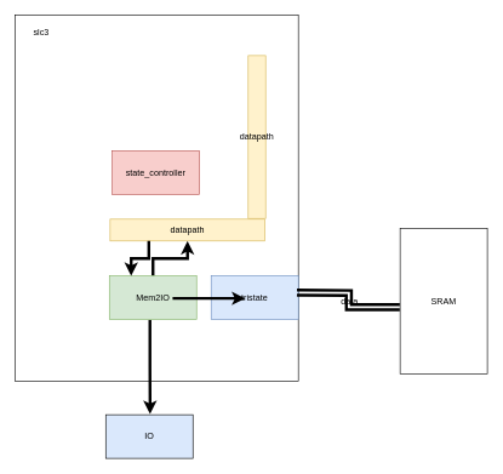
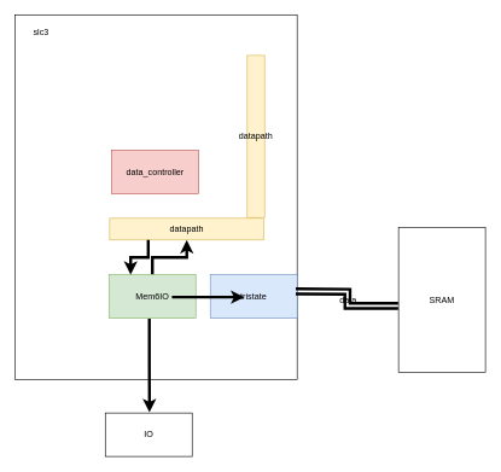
  <mxCell id="0" />
  <mxCell id="1" parent="0" />
  <mxCell id="2" value="" style="rounded=0;whiteSpace=wrap;html=1;" vertex="1" parent="1"><mxGeometry x="20" y="20" width="390" height="504" as="geometry" /></mxCell>
  <mxCell id="3" value="slc3" style="text;html=1;align=center;verticalAlign=middle;resizable=0;points=[];autosize=1;strokeColor=none;fillColor=none;" vertex="1" parent="1"><mxGeometry x="36" y="34" width="40" height="20" as="geometry" /></mxCell>
  <mxCell id="4" value="SRAM" style="whiteSpace=wrap;html=1;" vertex="1" parent="1"><mxGeometry x="550" y="314" width="120" height="200" as="geometry" /></mxCell>
  <mxCell id="5" value="" style="edgeStyle=orthogonalEdgeStyle;rounded=0;orthogonalLoop=1;jettySize=auto;html=1;strokeWidth=4;" edge="1" parent="1" source="6" target="9"><mxGeometry relative="1" as="geometry" /></mxCell>
- <mxCell id="6" value="Mem2IO" style="whiteSpace=wrap;html=1;fillColor=#d5e8d4;strokeColor=#82b366;" vertex="1" parent="1"><mxGeometry x="150" y="379" width="120" height="60" as="geometry" /></mxCell>
- <mxCell id="7" value="state_controller" style="whiteSpace=wrap;html=1;fillColor=#f8cecc;strokeColor=#b85450;" vertex="1" parent="1"><mxGeometry x="154" y="207" width="120" height="60" as="geometry" /></mxCell>
+ <mxCell id="6" value="Mem6IO" style="whiteSpace=wrap;html=1;fillColor=#d5e8d4;strokeColor=#82b366;" vertex="1" parent="1"><mxGeometry x="150" y="379" width="120" height="60" as="geometry" /></mxCell>
+ <mxCell id="7" value="data_controller" style="whiteSpace=wrap;html=1;fillColor=#f8cecc;strokeColor=#b85450;" vertex="1" parent="1"><mxGeometry x="154" y="207" width="120" height="60" as="geometry" /></mxCell>
  <mxCell id="8" value="tristate" style="whiteSpace=wrap;html=1;fillColor=#dae8fc;strokeColor=#6c8ebf;" vertex="1" parent="1"><mxGeometry x="290" y="379" width="120" height="60" as="geometry" /></mxCell>
  <mxCell id="9" value="datapath" style="whiteSpace=wrap;html=1;fillColor=#fff2cc;strokeColor=#d6b656;" vertex="1" parent="1"><mxGeometry x="151" y="301" width="213" height="30" as="geometry" /></mxCell>
  <mxCell id="10" value="data" style="text;html=1;align=center;verticalAlign=middle;resizable=0;points=[];autosize=1;strokeColor=none;fillColor=none;" vertex="1" parent="1"><mxGeometry x="460" y="404" width="40" height="20" as="geometry" /></mxCell>
  <mxCell id="11" value="" style="shape=link;html=1;rounded=0;strokeWidth=4;edgeStyle=orthogonalEdgeStyle;entryX=-0.004;entryY=0.54;entryDx=0;entryDy=0;entryPerimeter=0;" edge="1" parent="1" target="4"><mxGeometry width="100" relative="1" as="geometry"><mxPoint x="408" y="402" as="sourcePoint" /><mxPoint x="528" y="399" as="targetPoint" /></mxGeometry></mxCell>
  <mxCell id="12" value="datapath" style="whiteSpace=wrap;html=1;fillColor=#fff2cc;strokeColor=#d6b656;" vertex="1" parent="1"><mxGeometry x="341" y="76" width="24" height="224" as="geometry" /></mxCell>
  <mxCell id="13" value="" style="html=1;rounded=0;strokeWidth=4;edgeStyle=orthogonalEdgeStyle;" edge="1" parent="1"><mxGeometry width="100" relative="1" as="geometry"><mxPoint x="237" y="410" as="sourcePoint" /><mxPoint x="337" y="410" as="targetPoint" /></mxGeometry></mxCell>
  <mxCell id="14" value="" style="html=1;rounded=0;strokeWidth=4;edgeStyle=orthogonalEdgeStyle;exitX=0.465;exitY=1.01;exitDx=0;exitDy=0;exitPerimeter=0;" edge="1" parent="1" source="6"><mxGeometry width="100" relative="1" as="geometry"><mxPoint x="247" y="420" as="sourcePoint" /><mxPoint x="206" y="569" as="targetPoint" /></mxGeometry></mxCell>
- <mxCell id="15" value="IO" style="whiteSpace=wrap;html=1;fillColor=#dae8fc;" vertex="1" parent="1"><mxGeometry x="145" y="570" width="120" height="60" as="geometry" /></mxCell>
+ <mxCell id="15" value="IO" style="whiteSpace=wrap;html=1;" vertex="1" parent="1"><mxGeometry x="145" y="570" width="120" height="60" as="geometry" /></mxCell>
  <mxCell id="16" value="" style="edgeStyle=orthogonalEdgeStyle;rounded=0;orthogonalLoop=1;jettySize=auto;html=1;strokeWidth=4;entryX=0.25;entryY=0;entryDx=0;entryDy=0;exitX=0.25;exitY=1;exitDx=0;exitDy=0;" edge="1" parent="1" source="9" target="6"><mxGeometry relative="1" as="geometry"><mxPoint x="220.029" y="389" as="sourcePoint" /><mxPoint x="267.514" y="341" as="targetPoint" /></mxGeometry></mxCell>
